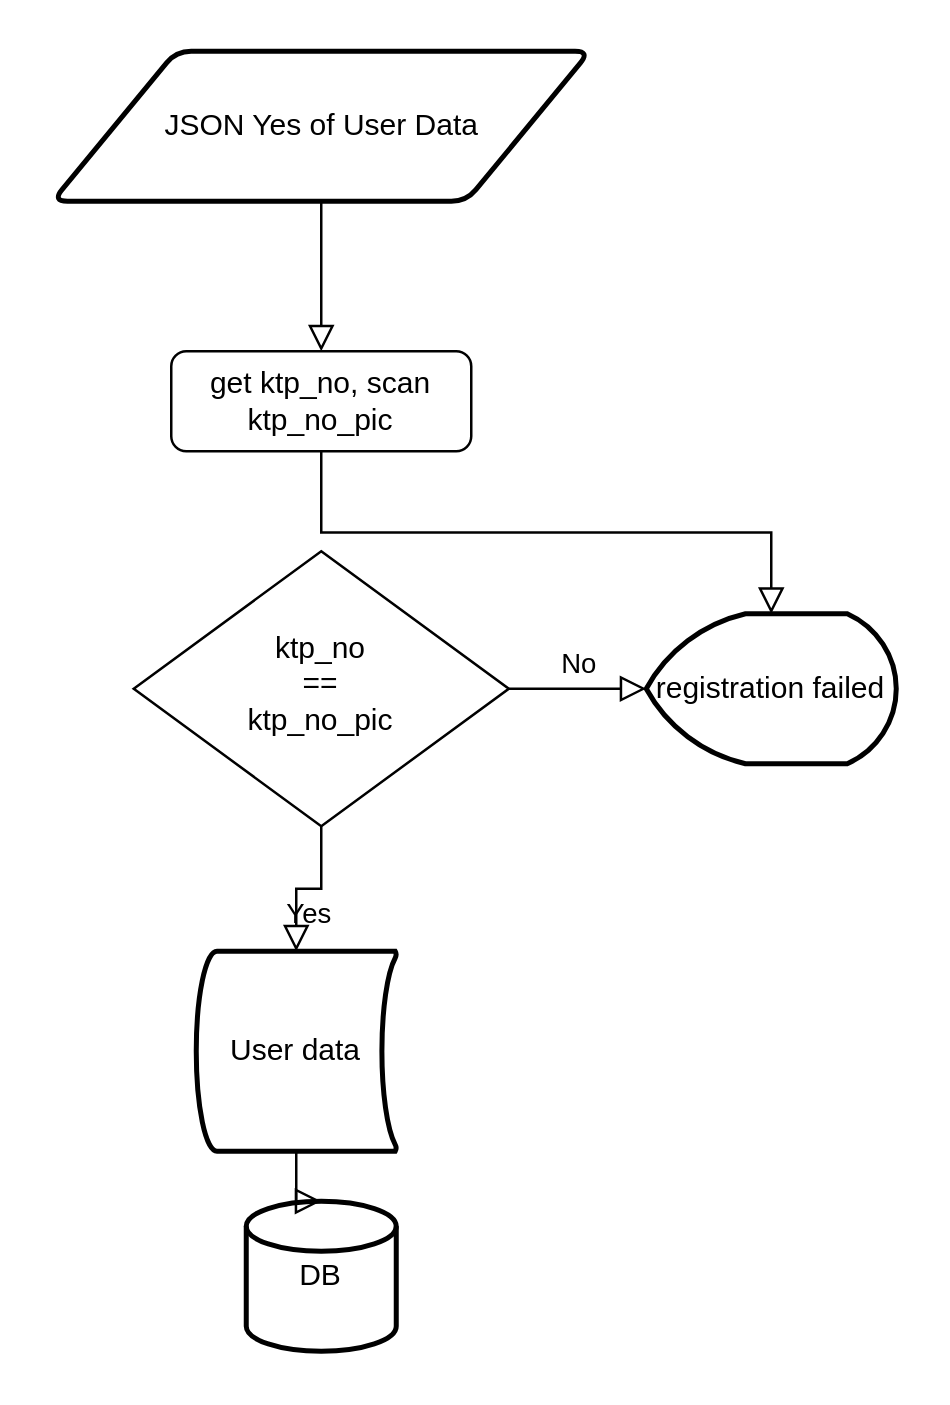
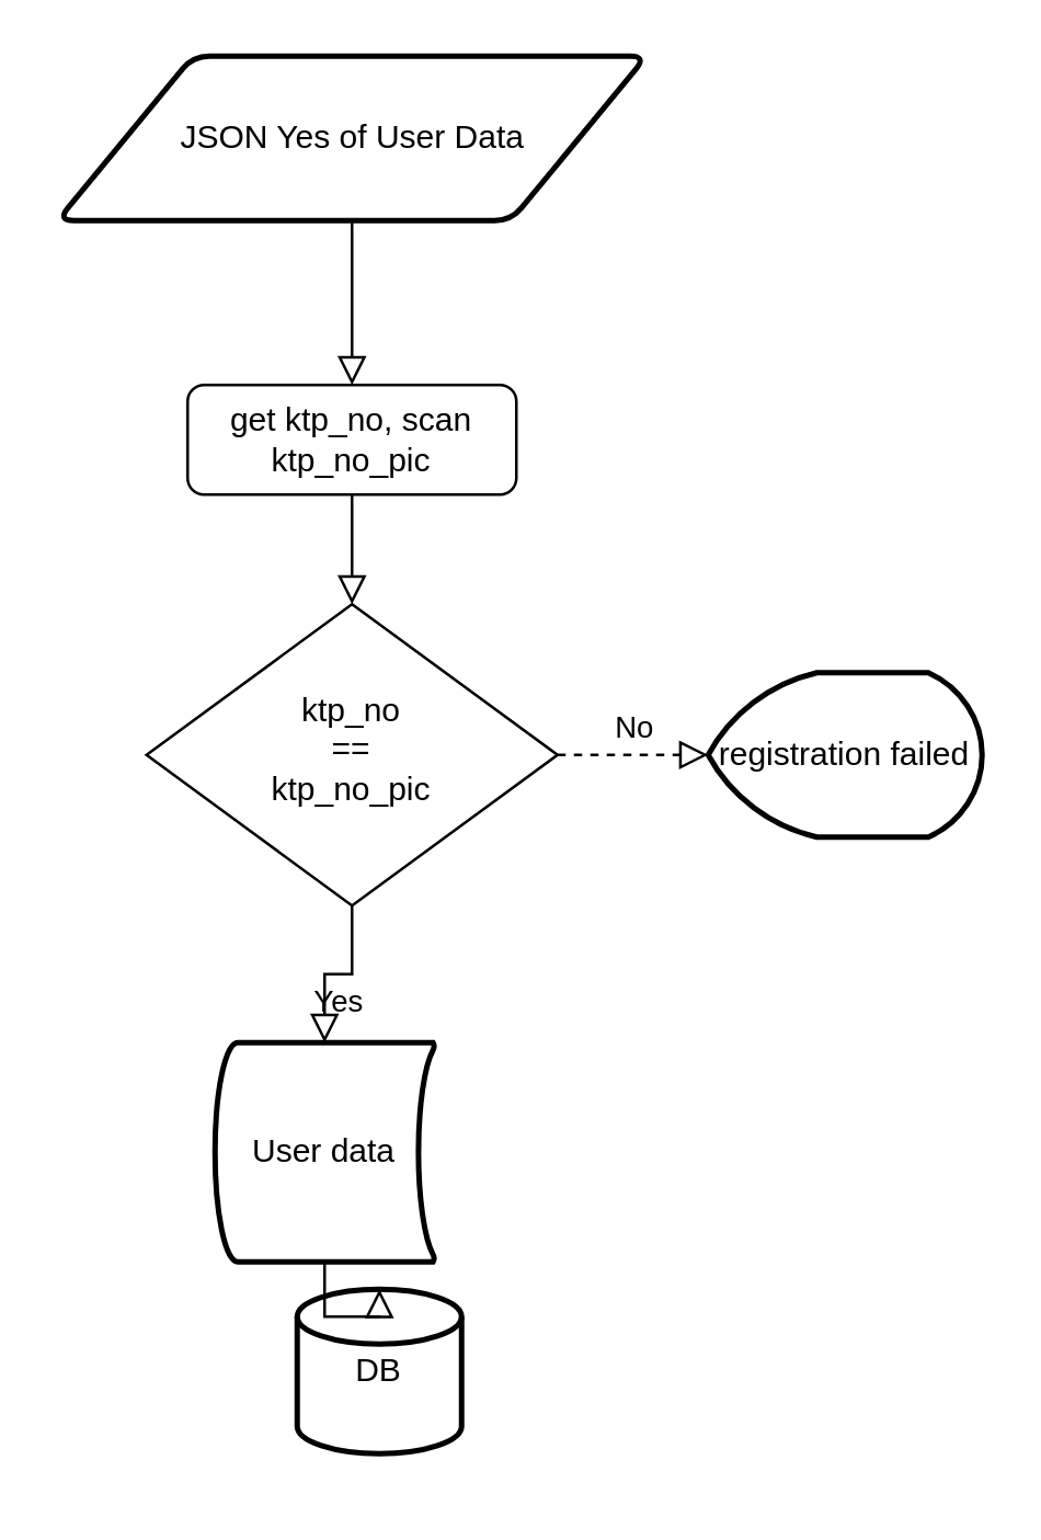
  <mxCell id="0" />
  <mxCell id="1" parent="0" />
- <mxCell id="2" value="" style="rounded=0;html=1;jettySize=auto;orthogonalLoop=1;fontSize=11;endArrow=block;endFill=0;endSize=8;strokeWidth=1;shadow=0;labelBackgroundColor=none;edgeStyle=orthogonalEdgeStyle;exitX=0.5;exitY=1;exitDx=0;exitDy=0;" parent="1" source="6" target="8" edge="1"><mxGeometry relative="1" as="geometry"><mxPoint x="128" y="90" as="sourcePoint" /></mxGeometry></mxCell>
- <mxCell id="3" value="No" style="edgeStyle=orthogonalEdgeStyle;rounded=0;html=1;jettySize=auto;orthogonalLoop=1;fontSize=11;endArrow=block;endFill=0;endSize=8;strokeWidth=1;shadow=0;labelBackgroundColor=none;" parent="1" source="4" target="8" edge="1"><mxGeometry y="10" relative="1" as="geometry"><mxPoint as="offset" /><mxPoint x="278" y="275" as="targetPoint" /></mxGeometry></mxCell>
+ <mxCell id="2" value="" style="rounded=0;html=1;jettySize=auto;orthogonalLoop=1;fontSize=11;endArrow=block;endFill=0;endSize=8;strokeWidth=1;shadow=0;labelBackgroundColor=none;edgeStyle=orthogonalEdgeStyle;exitX=0.5;exitY=1;exitDx=0;exitDy=0;" parent="1" source="6" target="4" edge="1"><mxGeometry relative="1" as="geometry"><mxPoint x="128" y="90" as="sourcePoint" /></mxGeometry></mxCell>
+ <mxCell id="3" value="No" style="edgeStyle=orthogonalEdgeStyle;rounded=0;html=1;jettySize=auto;orthogonalLoop=1;fontSize=11;endArrow=block;endFill=0;endSize=8;strokeWidth=1;shadow=0;labelBackgroundColor=none;dashed=1;" parent="1" source="4" target="8" edge="1"><mxGeometry y="10" relative="1" as="geometry"><mxPoint as="offset" /><mxPoint x="278" y="275" as="targetPoint" /></mxGeometry></mxCell>
  <mxCell id="4" value="ktp_no&lt;br&gt;==&lt;br&gt;ktp_no_pic" style="rhombus;whiteSpace=wrap;html=1;shadow=0;fontFamily=Helvetica;fontSize=12;align=center;strokeWidth=1;spacing=6;spacingTop=-4;" parent="1" vertex="1"><mxGeometry x="53" y="220" width="150" height="110" as="geometry" /></mxCell>
  <mxCell id="5" value="JSON Yes of User Data" style="shape=parallelogram;html=1;strokeWidth=2;perimeter=parallelogramPerimeter;whiteSpace=wrap;rounded=1;arcSize=12;size=0.23;" vertex="1" parent="1"><mxGeometry x="20.5" y="20" width="215" height="60" as="geometry" /></mxCell>
  <mxCell id="6" value="get ktp_no, scan ktp_no_pic" style="rounded=1;whiteSpace=wrap;html=1;fontSize=12;glass=0;strokeWidth=1;shadow=0;" vertex="1" parent="1"><mxGeometry x="68" y="140" width="120" height="40" as="geometry" /></mxCell>
  <mxCell id="7" value="" style="rounded=0;html=1;jettySize=auto;orthogonalLoop=1;fontSize=11;endArrow=block;endFill=0;endSize=8;strokeWidth=1;shadow=0;labelBackgroundColor=none;edgeStyle=orthogonalEdgeStyle;exitX=0.5;exitY=1;exitDx=0;exitDy=0;" edge="1" parent="1" source="5" target="6"><mxGeometry relative="1" as="geometry"><mxPoint x="138" y="100" as="sourcePoint" /><mxPoint x="138" y="230" as="targetPoint" /></mxGeometry></mxCell>
  <mxCell id="8" value="registration failed" style="strokeWidth=2;html=1;shape=mxgraph.flowchart.display;whiteSpace=wrap;" vertex="1" parent="1"><mxGeometry x="258" y="245" width="100" height="60" as="geometry" /></mxCell>
  <mxCell id="9" value="User data" style="strokeWidth=2;html=1;shape=mxgraph.flowchart.stored_data;whiteSpace=wrap;" vertex="1" parent="1"><mxGeometry x="78" y="380" width="80" height="80" as="geometry" /></mxCell>
- <mxCell id="10" value="DB" style="strokeWidth=2;html=1;shape=mxgraph.flowchart.database;whiteSpace=wrap;" vertex="1" parent="1"><mxGeometry x="98" y="480" width="60" height="60" as="geometry" /></mxCell>
+ <mxCell id="10" value="DB" style="strokeWidth=2;html=1;shape=mxgraph.flowchart.database;whiteSpace=wrap;" vertex="1" parent="1"><mxGeometry x="108" y="470" width="60" height="60" as="geometry" /></mxCell>
  <mxCell id="11" value="Yes" style="edgeStyle=orthogonalEdgeStyle;rounded=0;html=1;jettySize=auto;orthogonalLoop=1;fontSize=11;endArrow=block;endFill=0;endSize=8;strokeWidth=1;shadow=0;labelBackgroundColor=none;exitX=0.5;exitY=1;exitDx=0;exitDy=0;" edge="1" parent="1" source="4" target="9"><mxGeometry y="10" relative="1" as="geometry"><mxPoint as="offset" /><mxPoint x="213" y="285" as="sourcePoint" /><mxPoint x="268" y="285" as="targetPoint" /></mxGeometry></mxCell>
  <mxCell id="12" value="" style="rounded=0;html=1;jettySize=auto;orthogonalLoop=1;fontSize=11;endArrow=block;endFill=0;endSize=8;strokeWidth=1;shadow=0;labelBackgroundColor=none;edgeStyle=orthogonalEdgeStyle;exitX=0.5;exitY=1;exitDx=0;exitDy=0;exitPerimeter=0;" edge="1" parent="1" source="9" target="10"><mxGeometry relative="1" as="geometry"><mxPoint x="138" y="190" as="sourcePoint" /><mxPoint x="138" y="230" as="targetPoint" /></mxGeometry></mxCell>
